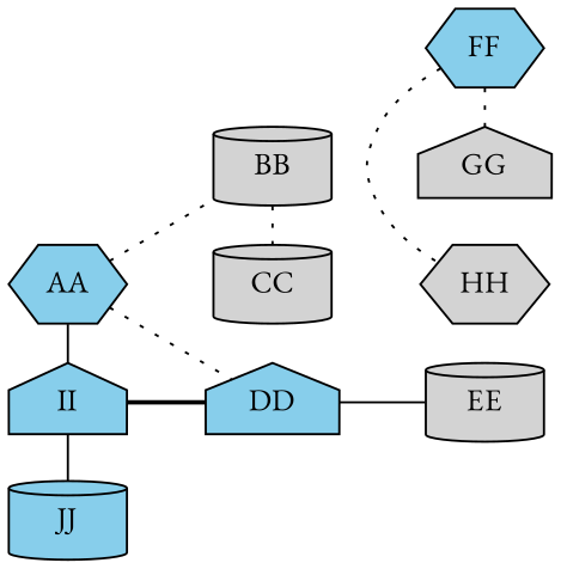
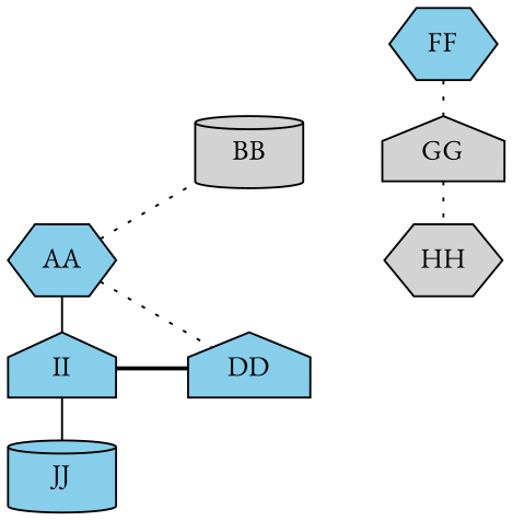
  strict graph {
    fontname="EB Garamond"
    rankdir=LR
    node [fillcolor=skyblue fontname="EB Garamond" shape=cylinder style=filled]
    edge [fontname="EB Garamond" style=dotted]
    AA [shape=hexagon]
    II [shape=house]
    JJ
    DD [shape=house]
    BB [fillcolor=lightgrey]
-   CC [fillcolor=lightgrey]
-   EE [fillcolor=lightgrey]
    FF [shape=hexagon]
    GG [fillcolor=lightgrey shape=house]
    HH [fillcolor=lightgrey shape=hexagon]
    subgraph sub_1 {
      rank=same
      AA
      II
      JJ
    }
    subgraph sub_2 {
      rank=same
      DD
      BB
-     CC
    }
    subgraph sub_3 {
      rank=same
-     EE
      FF
      GG
      HH
    }
    AA -- II [style=solid]
    AA -- DD
    AA -- BB
    II -- JJ [style=solid]
    II -- DD [style=bold]
-   DD -- EE [style=solid]
-   BB -- CC
    FF -- GG
-   FF -- HH
+   GG -- HH
  }
